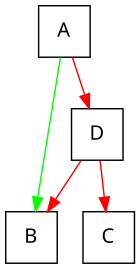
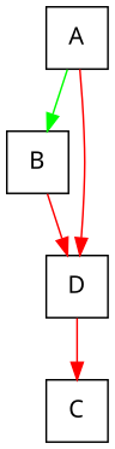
  digraph {
    fontname="Noto Sans"
    node [fontname="Noto Sans" shape=square]
    edge [color=red fontname="Noto Sans"]
    A
    B
    D
    C
    A -> B [color=green]
    A -> D
-   D -> B
+   B -> D
    D -> C
  }
